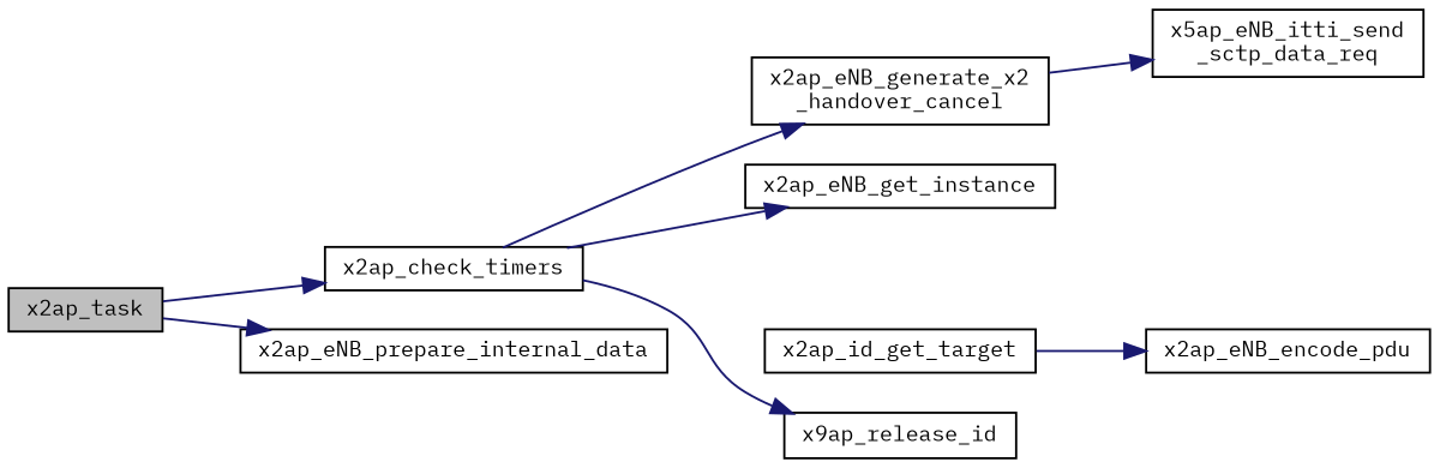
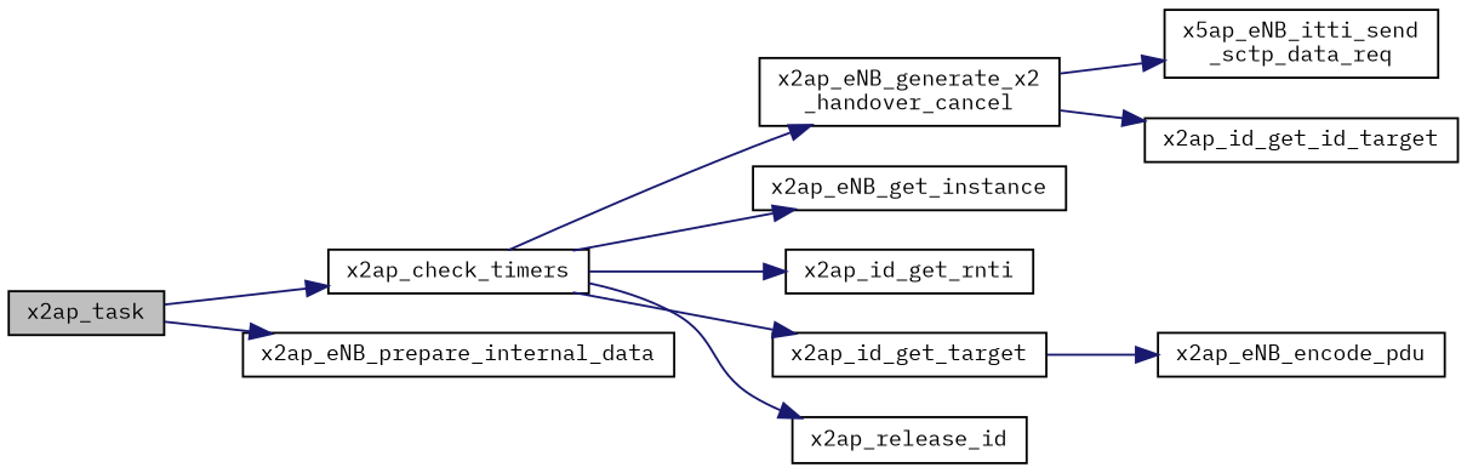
  digraph {
    fontname="IBM Plex Mono"
    rankdir=LR
    node [color=black fillcolor=white fontname="IBM Plex Mono" fontsize=10 shape=record style=filled]
    edge [color=midnightblue fontname="IBM Plex Mono" fontsize=10 labelfontname=Helvetica labelfontsize=10 style=solid]
    n1 [fillcolor=grey75 fontcolor=black height=0.2 label=x2ap_task width=0.4]
    n2 [height=0.2 label=x2ap_check_timers width=0.4]
    n3 [height=0.2 label=x2ap_eNB_prepare_internal_data width=0.4]
    n4 [height=0.2 label="x2ap_eNB_generate_x2\l_handover_cancel" width=0.4]
    n5 [height=0.2 label=x2ap_eNB_get_instance width=0.4]
+   n6 [height=0.2 label=x2ap_id_get_rnti width=0.4]
    n7 [height=0.2 label=x2ap_id_get_target width=0.4]
-   n8 [height=0.2 label=x9ap_release_id width=0.4]
+   n8 [height=0.2 label=x2ap_release_id width=0.4]
    n9 [height=0.2 label="x5ap_eNB_itti_send\l_sctp_data_req" width=0.4]
+   n10 [height=0.2 label=x2ap_id_get_id_target width=0.4]
    n11 [height=0.2 label=x2ap_eNB_encode_pdu width=0.4]
    n1 -> n2
    n1 -> n3
    n2 -> n4
    n2 -> n5
+   n2 -> n6
+   n2 -> n7
    n2 -> n8
    n4 -> n9
+   n4 -> n10
    n7 -> n11
  }
